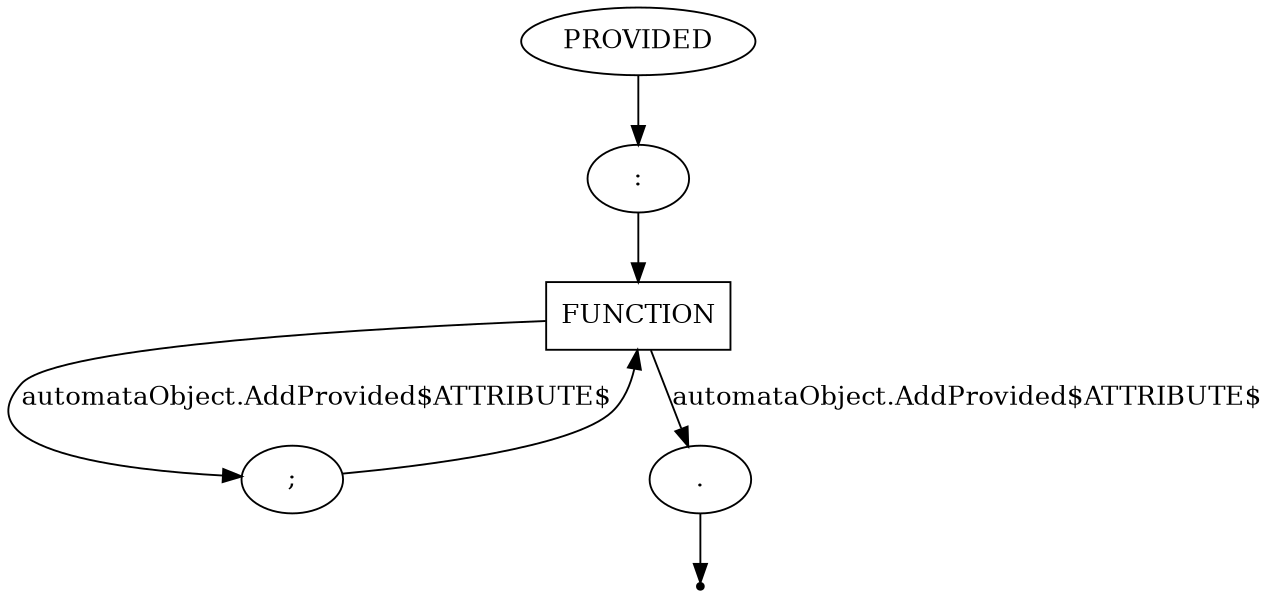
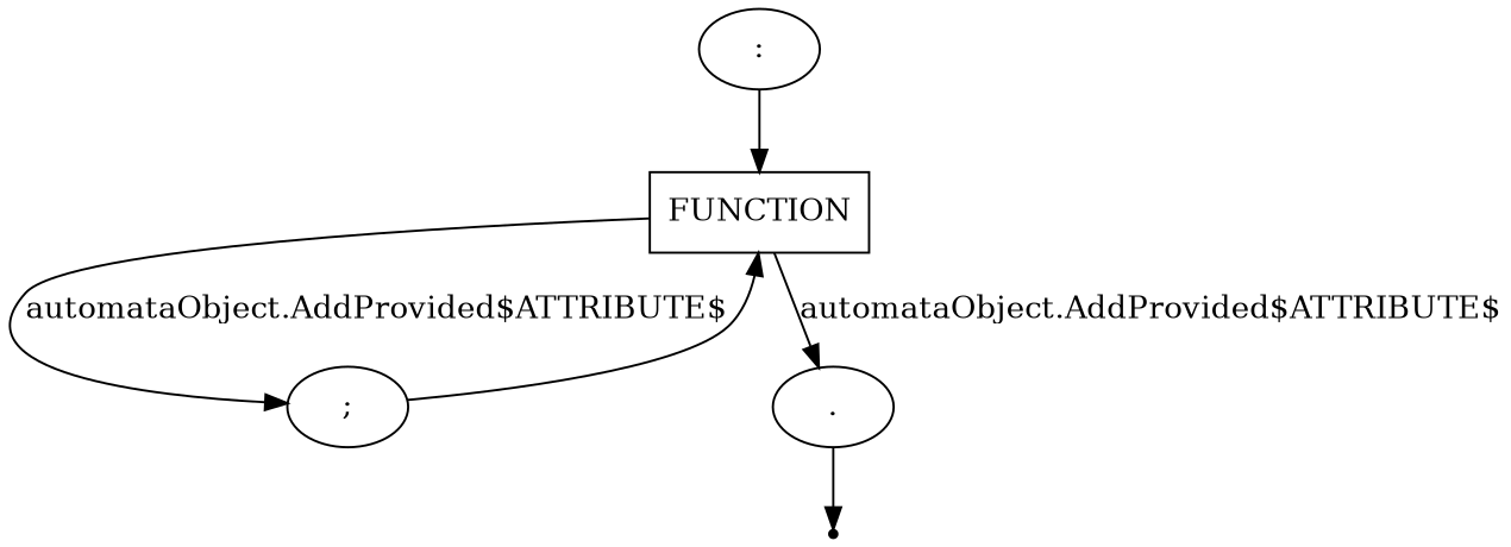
  digraph {
    node [shape=oval]
-   n1 [label=PROVIDED]
    n2 [label=":"]
    n3 [label=FUNCTION shape=box]
    n4 [label=";"]
    n5 [label="."]
    end [shape=point]
-   n1 -> n2
    n2 -> n3
    n3 -> n4 [label="automataObject.AddProvided$ATTRIBUTE$"]
    n3 -> n5 [label="automataObject.AddProvided$ATTRIBUTE$"]
    n4 -> n3
    n5 -> end
  }
